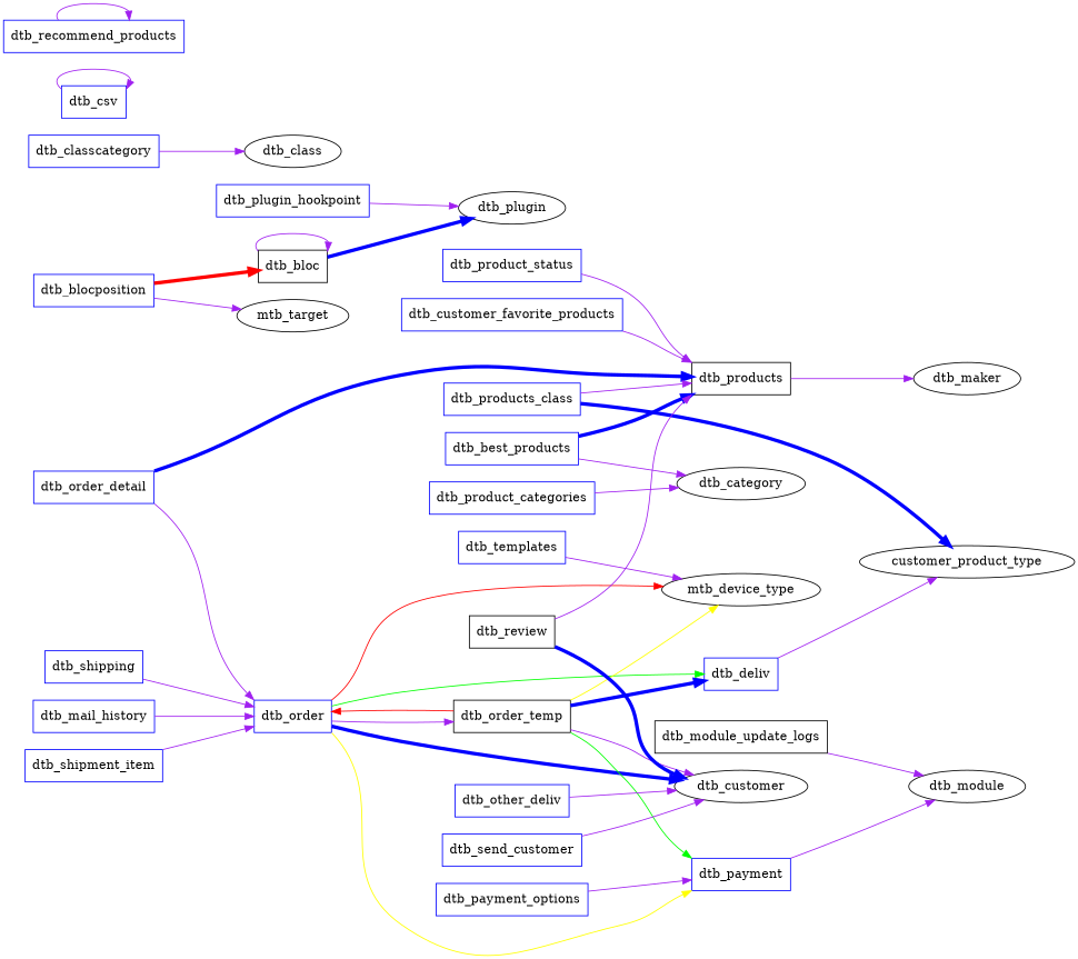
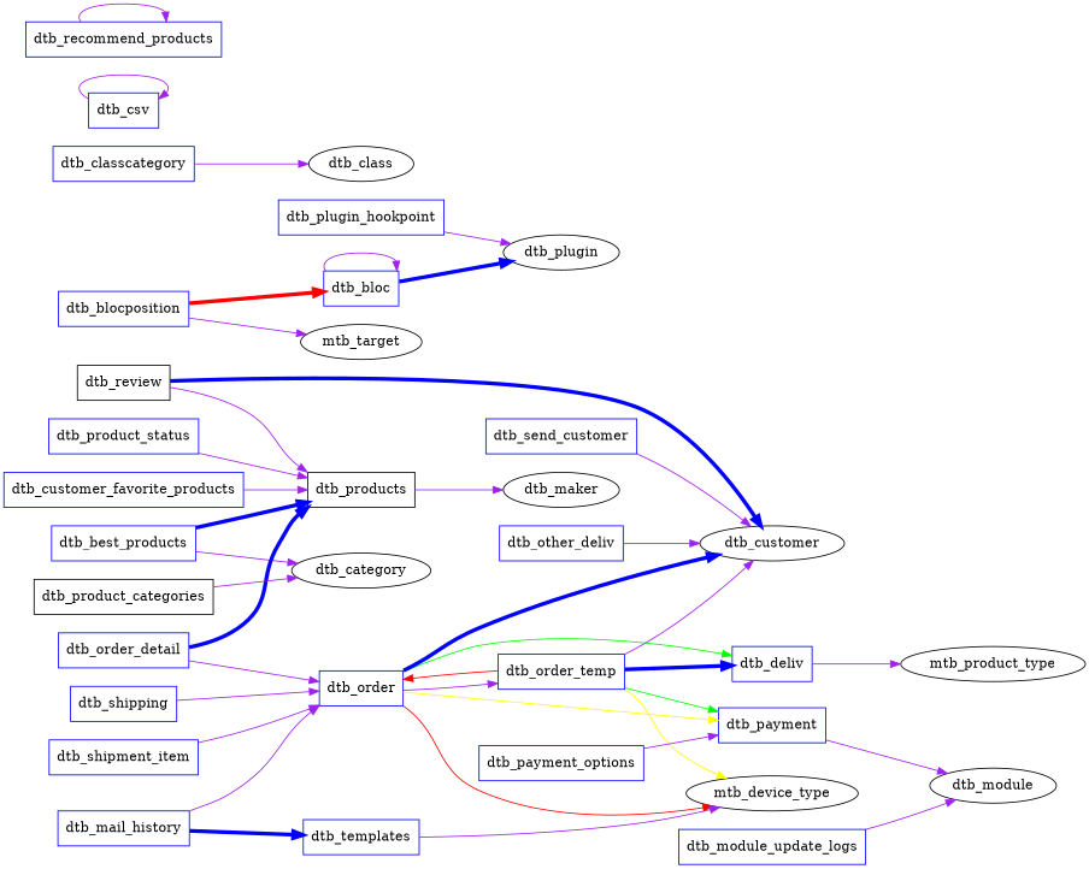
  digraph {
    nodesep=minrank
    rankdir=LR
    ranksep=minrank
    node [color=blue shape=record]
    edge [color=purple headport=product_id penwidth=1 tailport=product_id]
    n1 [label="dtb_best_products}" width=1]
    n2 [color=black label="dtb_products}" width=1]
    dtb_category [color="" shape=""]
    dtb_maker [color="" shape=""]
-   n5 [color=black label="dtb_bloc}" width=1]
+   n5 [label="dtb_bloc}" width=1]
    dtb_plugin [color="" shape=""]
    n7 [label="dtb_blocposition}" width=1]
    mtb_target [color="" shape=""]
    n9 [label="dtb_classcategory}" width=1]
    dtb_class [color="" shape=""]
    n11 [label="dtb_csv}" width=1]
    n12 [label="dtb_customer_favorite_products}" width=1]
    n13 [label="dtb_deliv}" width=1]
-   mtb_product_type [label=customer_product_type color="" shape=""]
+   mtb_product_type [color="" shape=""]
    n15 [label="dtb_mail_history}" width=1]
    n16 [label="dtb_order}" width=1]
    n17 [label="dtb_templates}" width=1]
-   n18 [color=black label="dtb_order_temp}" width=1]
+   n18 [label="dtb_order_temp}" width=1]
    n19 [label="dtb_payment}" width=1]
    dtb_customer [color="" shape=""]
    mtb_device_type [color="" shape=""]
-   n22 [color=black label="dtb_module_update_logs}" width=1]
+   n22 [label="dtb_module_update_logs}" width=1]
    dtb_module [color="" shape=""]
    n24 [label="dtb_order_detail}" width=1]
    n25 [label="dtb_other_deliv}" width=1]
    n26 [label="dtb_payment_options}" width=1]
    n27 [label="dtb_plugin_hookpoint}" width=1]
-   n28 [label="dtb_product_categories}" width=1]
+   n28 [color=black label="dtb_product_categories}" width=1]
    n29 [label="dtb_product_status}" width=1]
-   n30 [label="dtb_products_class}" width=1]
    n31 [label="dtb_recommend_products}" width=1]
    n32 [color=black label="dtb_review}" width=1]
    n33 [label="dtb_send_customer}" width=1]
    n34 [label="dtb_shipment_item}" width=1]
    n35 [label="dtb_shipping}" width=1]
    n1 -> n2 [color=blue penwidth=4]
    n1 -> dtb_category [headport=category_id tailport=category_id]
    n2 -> dtb_maker [headport=maker_id tailport=maker_id]
    n5 -> n5 [headport=device_type_id tailport=bloc_id]
    n5 -> dtb_plugin [color=blue headport=plugin_id penwidth=4 tailport=plugin_id]
    n7 -> n5 [color=red headport=device_type_id penwidth=4 tailport=bloc_id]
    n7 -> mtb_target [headport=id tailport=target_id]
    n9 -> dtb_class [headport=class_id tailport=class_id]
    n11 -> n11 [headport=no tailport=csv_id]
    n12 -> n2
    n13 -> mtb_product_type [headport=id tailport=product_type_id]
    n15 -> n16 [headport=order_id tailport=order_id]
+   n15 -> n17 [color=blue headport=template_code penwidth=4 tailport=template_id]
    n16 -> n13 [color=green headport=deliv_id tailport=deliv_id]
    n16 -> n18 [headport=order_temp_id tailport=order_temp_id]
    n16 -> n19 [color=yellow headport=payment_id tailport=payment_id]
    n16 -> dtb_customer [color=blue headport=customer_id penwidth=4 tailport=customer_id]
    n16 -> mtb_device_type [color=red headport=id tailport=device_type_id]
    n17 -> mtb_device_type [headport=id tailport=device_type_id]
    n18 -> n13 [color=blue headport=deliv_id penwidth=4 tailport=deliv_id]
    n18 -> n16 [color=red headport=order_id tailport=order_id]
    n18 -> n19 [color=green headport=payment_id tailport=payment_id]
    n18 -> dtb_customer [headport=customer_id tailport=customer_id]
    n18 -> mtb_device_type [color=yellow headport=id tailport=device_type_id]
    n19 -> dtb_module [headport=module_id tailport=module_id]
    n22 -> dtb_module [headport=module_id tailport=module_id]
    n24 -> n2 [color=blue penwidth=4]
    n24 -> n16 [headport=order_id tailport=order_id]
    n25 -> dtb_customer [headport=customer_id tailport=customer_id]
    n26 -> n19 [headport=payment_id tailport=payment_id]
    n27 -> dtb_plugin [headport=plugin_id tailport=plugin_id]
    n28 -> dtb_category [headport=category_id tailport=category_id]
    n29 -> n2
-   n30 -> n2
-   n30 -> mtb_product_type [color=blue headport=id penwidth=4 tailport=product_type_id]
    n31 -> n31 [tailport=recommend_product_id]
    n32 -> n2
    n32 -> dtb_customer [color=blue headport=customer_id penwidth=4 tailport=customer_id]
    n33 -> dtb_customer [headport=customer_id tailport=customer_id]
    n34 -> n16 [headport=order_id tailport=order_id]
    n35 -> n16 [headport=order_id tailport=order_id]
  }
